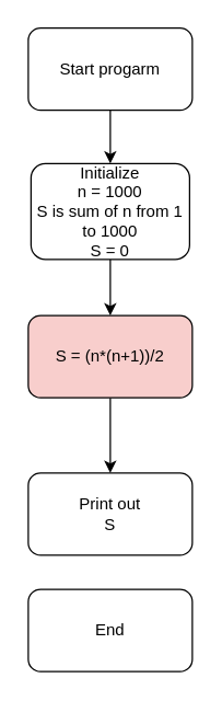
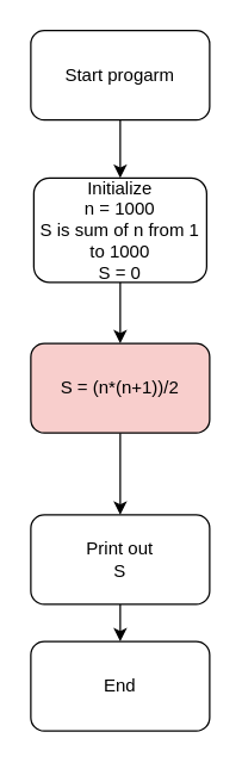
  <mxCell id="0" />
  <mxCell id="1" parent="0" />
  <mxCell id="2" value="" style="edgeStyle=orthogonalEdgeStyle;rounded=0;orthogonalLoop=1;jettySize=auto;html=1;" edge="1" parent="1" source="3" target="5"><mxGeometry relative="1" as="geometry" /></mxCell>
  <mxCell id="3" value="Start progarm" style="rounded=1;whiteSpace=wrap;html=1;" vertex="1" parent="1"><mxGeometry x="20" width="120" height="60" as="geometry" y="20" /></mxCell>
  <mxCell id="4" value="" style="edgeStyle=orthogonalEdgeStyle;rounded=0;orthogonalLoop=1;jettySize=auto;html=1;" edge="1" parent="1" source="5" target="7"><mxGeometry relative="1" as="geometry" /></mxCell>
  <mxCell id="5" value="Initialize&lt;br&gt;n = 1000&lt;br&gt;S is sum of n from 1 to 1000&lt;br&gt;S = 0" style="whiteSpace=wrap;html=1;rounded=1;" vertex="1" parent="1"><mxGeometry x="22" y="119" width="116" height="70" as="geometry" /></mxCell>
  <mxCell id="6" value="" style="edgeStyle=orthogonalEdgeStyle;rounded=0;orthogonalLoop=1;jettySize=auto;html=1;" edge="1" parent="1" source="7" target="9"><mxGeometry relative="1" as="geometry" /></mxCell>
  <mxCell id="7" value="S = (n*(n+1))/2" style="whiteSpace=wrap;html=1;rounded=1;fillColor=#f8cecc;" vertex="1" parent="1"><mxGeometry x="20" y="230" width="120" height="60" as="geometry" /></mxCell>
+ <mxCell id="8" value="" style="edgeStyle=orthogonalEdgeStyle;rounded=0;orthogonalLoop=1;jettySize=auto;html=1;" edge="1" parent="1" source="9" target="10"><mxGeometry relative="1" as="geometry" /></mxCell>
  <mxCell id="9" value="Print out&lt;br&gt;S" style="whiteSpace=wrap;html=1;rounded=1;" vertex="1" parent="1"><mxGeometry x="20" y="345" width="120" height="60" as="geometry" /></mxCell>
  <mxCell id="10" value="End" style="whiteSpace=wrap;html=1;rounded=1;" vertex="1" parent="1"><mxGeometry x="20" y="430" width="120" height="60" as="geometry" /></mxCell>
